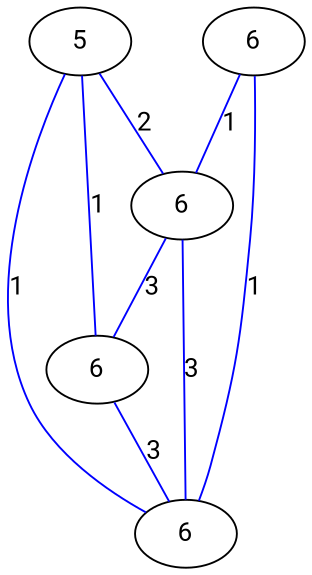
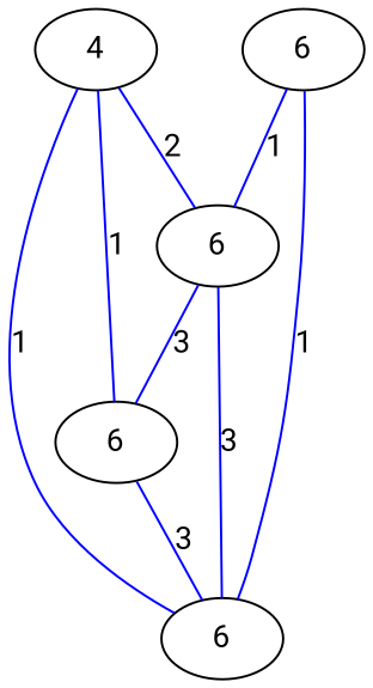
  graph {
    fontname="Roboto Mono"
    node [fontname="Roboto Mono"]
    edge [color=blue fontname="Roboto Mono"]
-   n1 [label=5]
+   n1 [label=4]
    n2 [label=6]
    n3 [label=6]
    n4 [label=6]
    n5 [label=6]
    n1 -- n2 [label=2]
    n1 -- n3 [label=1]
    n1 -- n4 [label=1]
    n2 -- n3 [label=3]
    n2 -- n4 [label=3]
    n3 -- n4 [label=3]
    n5 -- n2 [label=1]
    n5 -- n4 [label=1]
  }
